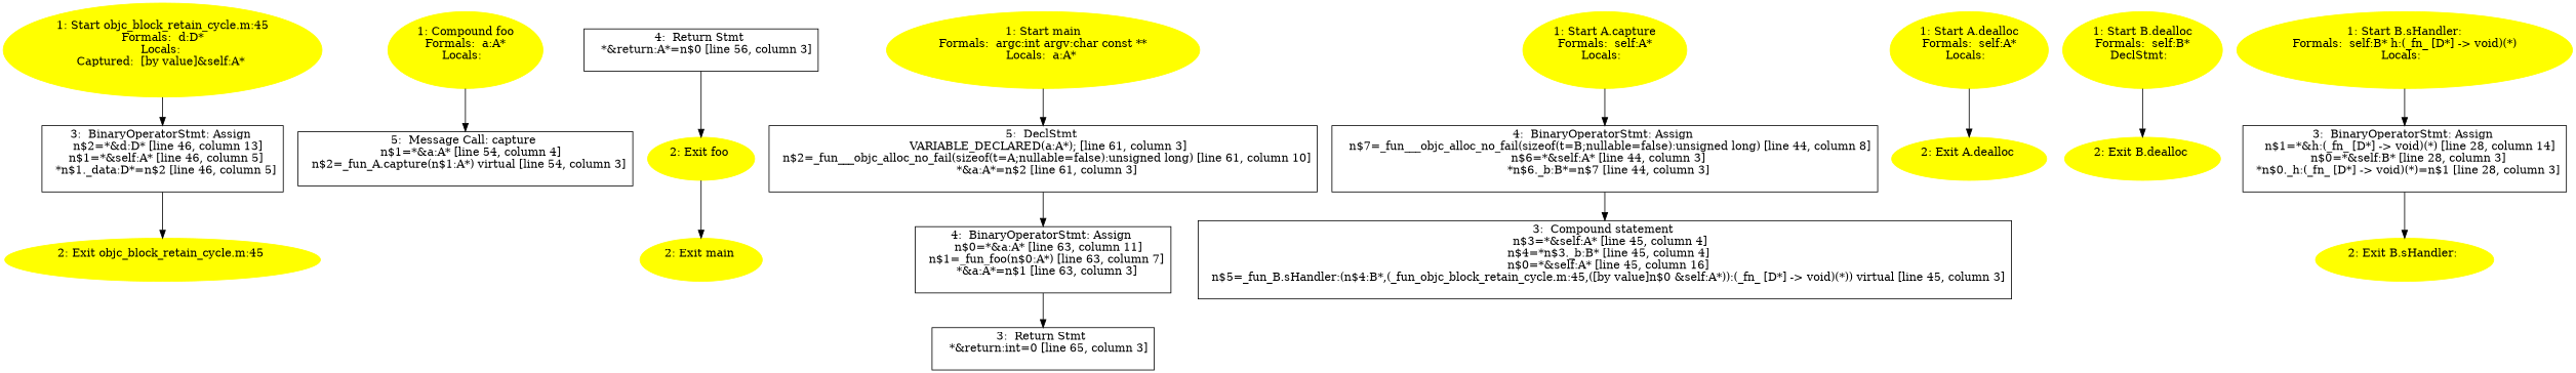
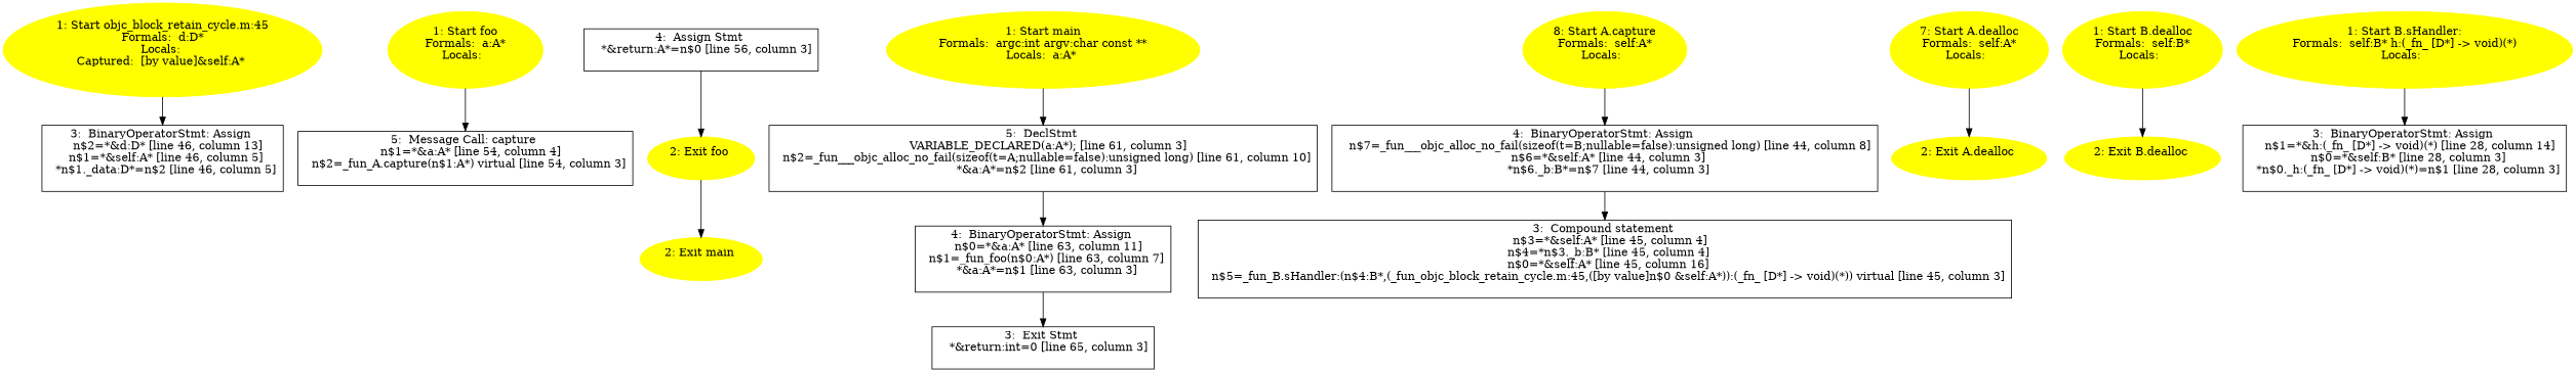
  digraph {
    node [color=yellow style=filled]
    n1 [label="1: Start objc_block_retain_cycle.m:45\nFormals:  d:D*\nLocals: \nCaptured:  [by value]&self:A* \n  "]
    n2 [label="3:  BinaryOperatorStmt: Assign \n   n$2=*&d:D* [line 46, column 13]\n  n$1=*&self:A* [line 46, column 5]\n  *n$1._data:D*=n$2 [line 46, column 5]\n " shape=box color="" style=""]
-   n3 [label="2: Exit objc_block_retain_cycle.m:45 \n  "]
-   n4 [label="1: Compound foo\nFormals:  a:A*\nLocals:  \n  "]
+   n4 [label="1: Start foo\nFormals:  a:A*\nLocals:  \n  "]
    n5 [label="5:  Message Call: capture \n   n$1=*&a:A* [line 54, column 4]\n  n$2=_fun_A.capture(n$1:A*) virtual [line 54, column 3]\n " shape=box color="" style=""]
    n6 [label="2: Exit foo \n  "]
    n7 [label="2: Exit main \n  "]
-   n8 [label="4:  Return Stmt \n   *&return:A*=n$0 [line 56, column 3]\n " shape=box color="" style=""]
+   n8 [label="4:  Assign Stmt \n   *&return:A*=n$0 [line 56, column 3]\n " shape=box color="" style=""]
    n9 [label="1: Start main\nFormals:  argc:int argv:char const **\nLocals:  a:A* \n  "]
    n10 [label="5:  DeclStmt \n   VARIABLE_DECLARED(a:A*); [line 61, column 3]\n  n$2=_fun___objc_alloc_no_fail(sizeof(t=A;nullable=false):unsigned long) [line 61, column 10]\n  *&a:A*=n$2 [line 61, column 3]\n " shape=box color="" style=""]
    n11 [label="4:  BinaryOperatorStmt: Assign \n   n$0=*&a:A* [line 63, column 11]\n  n$1=_fun_foo(n$0:A*) [line 63, column 7]\n  *&a:A*=n$1 [line 63, column 3]\n " shape=box color="" style=""]
-   n12 [label="3:  Return Stmt \n   *&return:int=0 [line 65, column 3]\n " shape=box color="" style=""]
-   n13 [label="1: Start A.capture\nFormals:  self:A*\nLocals:  \n  "]
+   n12 [label="3:  Exit Stmt \n   *&return:int=0 [line 65, column 3]\n " shape=box color="" style=""]
+   n13 [label="8: Start A.capture\nFormals:  self:A*\nLocals:  \n  "]
    n14 [label="4:  BinaryOperatorStmt: Assign \n   n$7=_fun___objc_alloc_no_fail(sizeof(t=B;nullable=false):unsigned long) [line 44, column 8]\n  n$6=*&self:A* [line 44, column 3]\n  *n$6._b:B*=n$7 [line 44, column 3]\n " shape=box color="" style=""]
    n15 [label="3:  Compound statement \n   n$3=*&self:A* [line 45, column 4]\n  n$4=*n$3._b:B* [line 45, column 4]\n  n$0=*&self:A* [line 45, column 16]\n  n$5=_fun_B.sHandler:(n$4:B*,(_fun_objc_block_retain_cycle.m:45,([by value]n$0 &self:A*)):(_fn_ [D*] -> void)(*)) virtual [line 45, column 3]\n " shape=box color="" style=""]
-   n16 [label="1: Start A.dealloc\nFormals:  self:A*\nLocals:  \n  "]
+   n16 [label="7: Start A.dealloc\nFormals:  self:A*\nLocals:  \n  "]
    n17 [label="2: Exit A.dealloc \n  "]
-   n18 [label="1: Start B.dealloc\nFormals:  self:B*\nDeclStmt:  \n  "]
+   n18 [label="1: Start B.dealloc\nFormals:  self:B*\nLocals:  \n  "]
    n19 [label="2: Exit B.dealloc \n  "]
    n20 [label="1: Start B.sHandler:\nFormals:  self:B* h:(_fn_ [D*] -> void)(*)\nLocals:  \n  "]
    n21 [label="3:  BinaryOperatorStmt: Assign \n   n$1=*&h:(_fn_ [D*] -> void)(*) [line 28, column 14]\n  n$0=*&self:B* [line 28, column 3]\n  *n$0._h:(_fn_ [D*] -> void)(*)=n$1 [line 28, column 3]\n " shape=box color="" style=""]
-   n22 [label="2: Exit B.sHandler: \n  "]
    n1 -> n2
-   n2 -> n3
    n4 -> n5
    n6 -> n7
    n8 -> n6
    n9 -> n10
    n10 -> n11
    n11 -> n12
    n13 -> n14
    n14 -> n15
    n16 -> n17
    n18 -> n19
    n20 -> n21
-   n21 -> n22
  }
